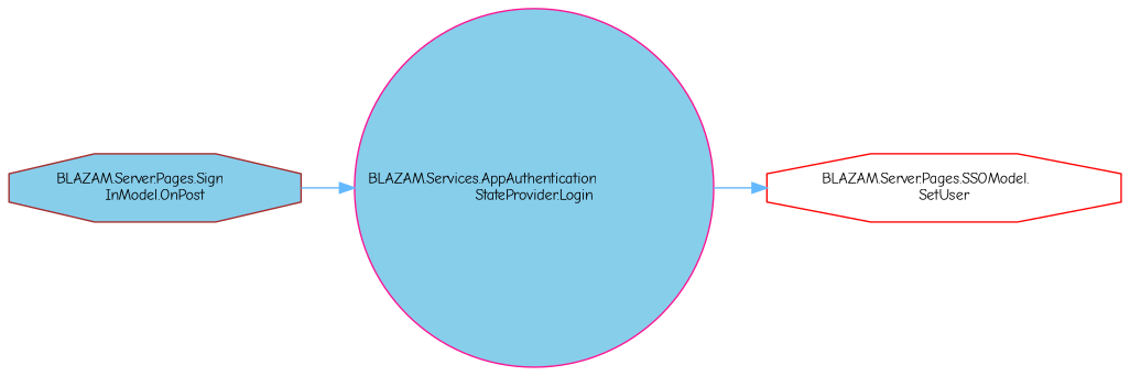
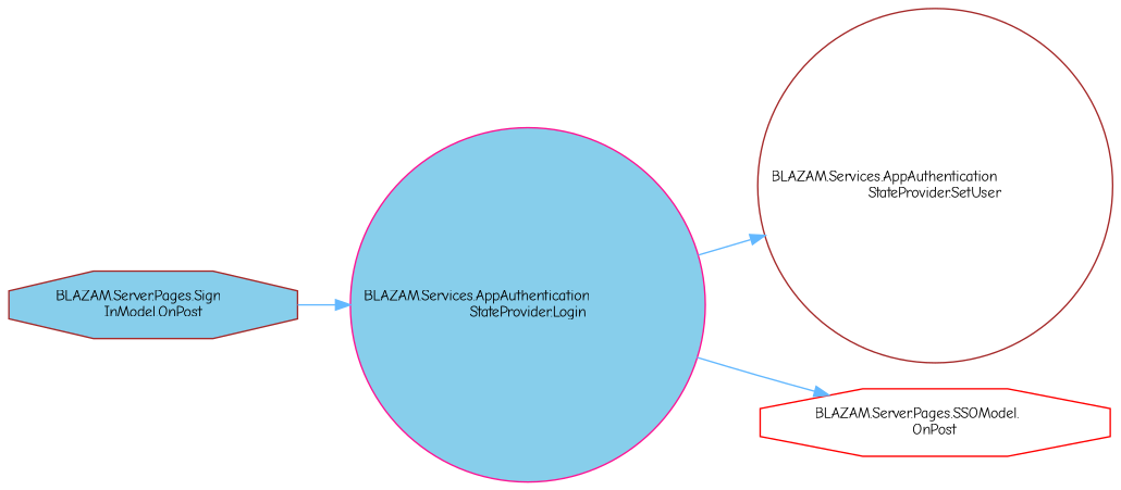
  digraph {
    fontname="Comic Neue"
    rankdir=RL
    node [color=brown fillcolor=white fontname="Comic Neue" fontsize=10 shape=circle style=filled]
    edge [color=steelblue1 dir=back fontname="Comic Neue" fontsize=10 labelfontname=Helvetica labelfontsize=10 style=solid]
+   n1 [fontcolor=black height=0.2 label="BLAZAM.Services.AppAuthentication\lStateProvider.SetUser" width=0.4]
    n2 [color=deeppink fillcolor=skyblue height=0.2 label="BLAZAM.Services.AppAuthentication\lStateProvider.Login" width=0.4]
    n3 [fillcolor=skyblue height=0.2 label="BLAZAM.Server.Pages.Sign\lInModel.OnPost" shape=octagon width=0.4]
-   n4 [color=red height=0.2 label="BLAZAM.Server.Pages.SSOModel.\lSetUser" shape=octagon width=0.4]
+   n4 [color=red height=0.2 label="BLAZAM.Server.Pages.SSOModel.\lOnPost" shape=octagon width=0.4]
+   n1 -> n2
    n2 -> n3
    n4 -> n2
  }
